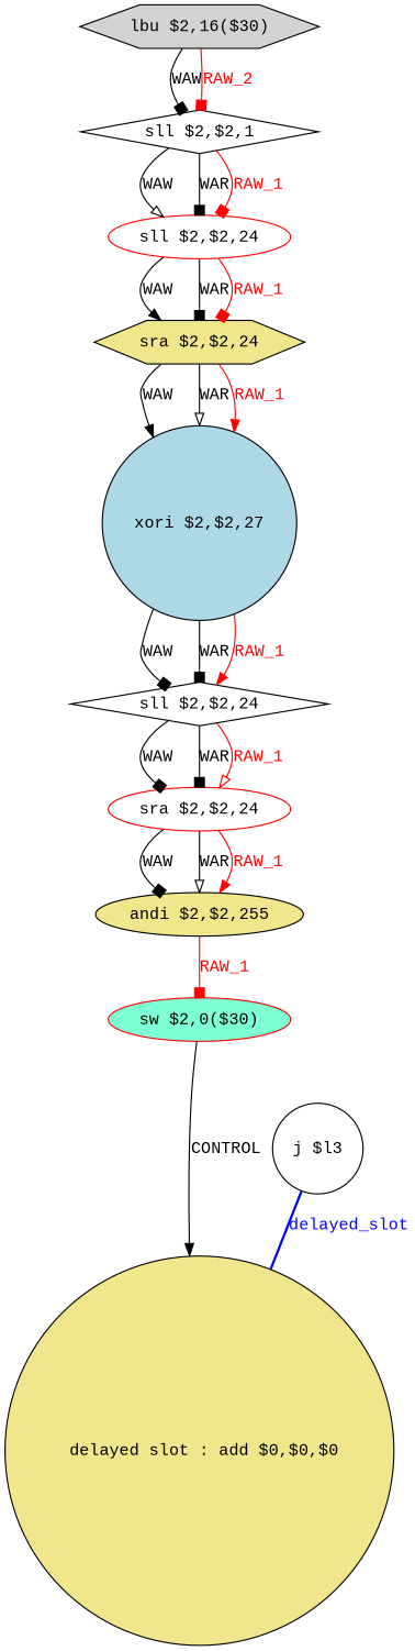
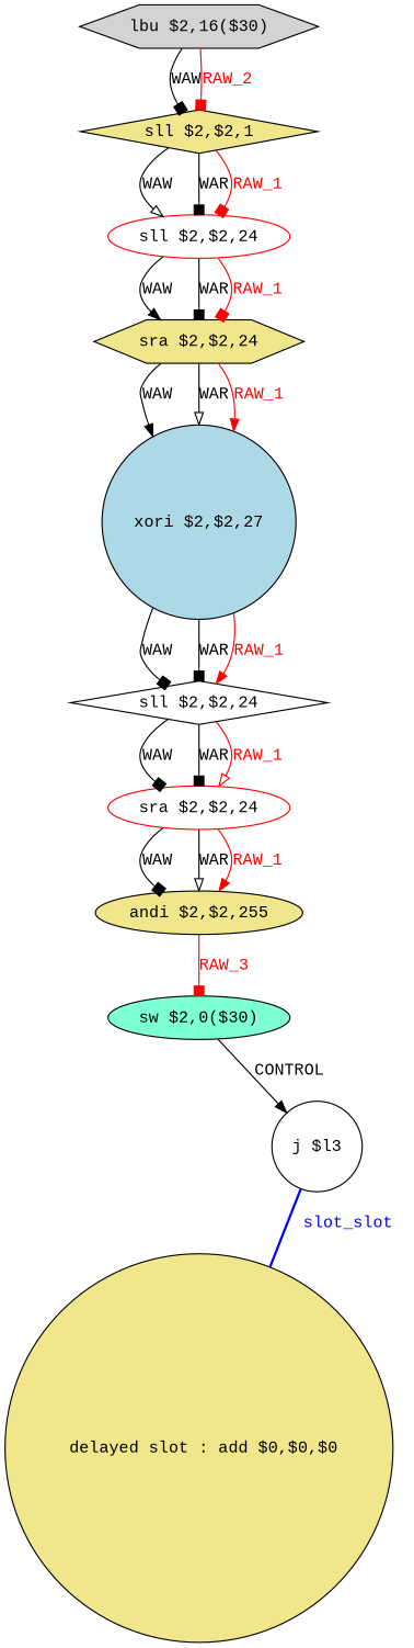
  digraph {
    fontname="Liberation Mono"
    node [color=black fillcolor=khaki fontname="Liberation Mono" shape=ellipse style=filled]
    edge [fontname="Liberation Mono" arrowhead=box]
    n1 [label=" delayed slot : add $0,$0,$0" shape=circle]
    n2 [fillcolor=white label="j $l3" shape=circle]
    n3 [fillcolor=lightgrey label="lbu $2,16($30)" shape=hexagon]
-   n4 [fillcolor=white label="sll $2,$2,1" shape=diamond]
+   n4 [label="sll $2,$2,1" shape=diamond]
    n5 [color=red fillcolor=white label="sll $2,$2,24"]
    n6 [label="sra $2,$2,24" shape=hexagon]
    n7 [fillcolor=lightblue label="xori $2,$2,27" shape=circle]
    n8 [fillcolor=white label="sll $2,$2,24" shape=diamond]
    n9 [color=red fillcolor=white label="sra $2,$2,24"]
    n10 [label="andi $2,$2,255"]
-   n11 [color=red fillcolor=aquamarine label="sw $2,0($30)"]
-   n2 -> n1 [color=blue dir=none fontcolor=blue label=delayed_slot style=bold arrowhead=""]
+   n11 [fillcolor=aquamarine label="sw $2,0($30)"]
+   n2 -> n1 [color=blue dir=none fontcolor=blue label=slot_slot style=bold arrowhead=""]
    n3 -> n4 [label=WAW]
    n3 -> n4 [color=red fontcolor=red label=RAW_2]
    n4 -> n5 [arrowhead=onormal label=WAW]
    n4 -> n5 [label=WAR]
    n4 -> n5 [color=red fontcolor=red label=RAW_1]
    n5 -> n6 [arrowhead=normal label=WAW]
    n5 -> n6 [label=WAR]
    n5 -> n6 [color=red fontcolor=red label=RAW_1]
    n6 -> n7 [arrowhead=normal label=WAW]
    n6 -> n7 [arrowhead=onormal label=WAR]
    n6 -> n7 [arrowhead=normal color=red fontcolor=red label=RAW_1]
    n7 -> n8 [label=WAW]
    n7 -> n8 [label=WAR]
    n7 -> n8 [arrowhead=normal color=red fontcolor=red label=RAW_1]
    n8 -> n9 [label=WAW]
    n8 -> n9 [label=WAR]
    n8 -> n9 [arrowhead=onormal color=red fontcolor=red label=RAW_1]
    n9 -> n10 [label=WAW]
    n9 -> n10 [arrowhead=onormal label=WAR]
    n9 -> n10 [arrowhead=normal color=red fontcolor=red label=RAW_1]
-   n10 -> n11 [color=red fontcolor=red label=RAW_1]
-   n11 -> n1 [arrowhead=normal label=CONTROL]
+   n10 -> n11 [color=red fontcolor=red label=RAW_3]
+   n11 -> n2 [arrowhead=normal label=CONTROL]
  }
